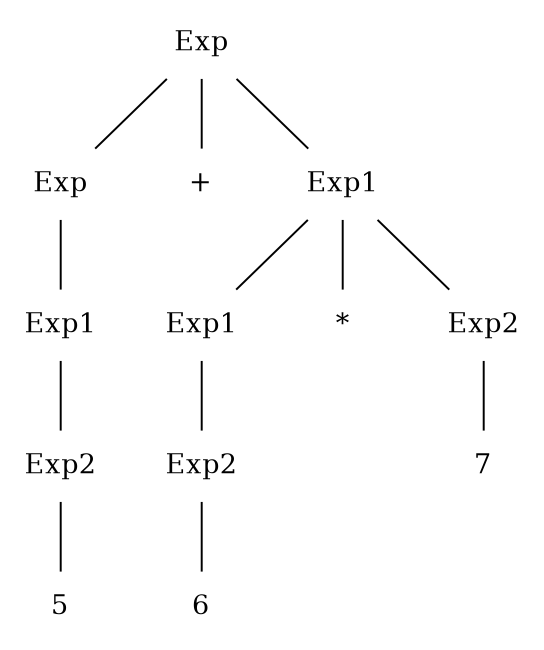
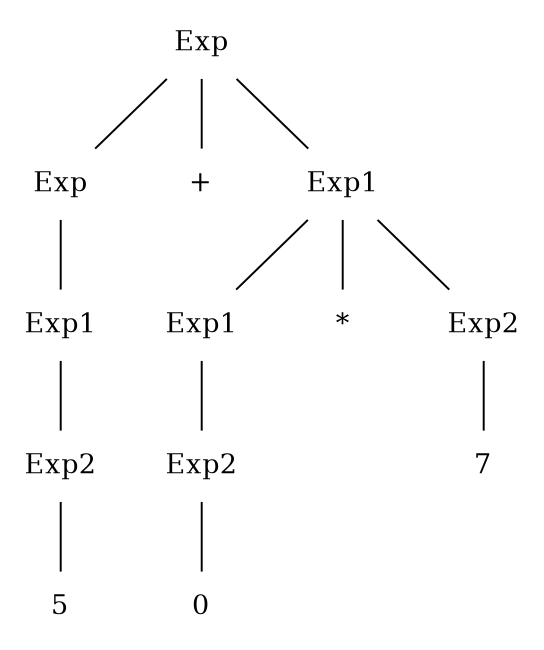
  graph {
    node [shape=plaintext style=solid]
    edge [style=solid]
    n1 [label=Exp]
    n2 [label=Exp]
    n3 [label="+"]
    n4 [label=Exp1]
    n5 [label=Exp1]
    n6 [label=Exp2]
    n7 [label=5]
    n8 [label=Exp1]
    n9 [label="*"]
    n10 [label=Exp2]
    n11 [label=Exp2]
-   n12 [label=6]
+   n12 [label=0]
    n13 [label=7]
    n1 -- n2
    n1 -- n3
    n1 -- n4
    n2 -- n5
    n4 -- n8
    n4 -- n9
    n4 -- n10
    n5 -- n6
    n6 -- n7
    n8 -- n11
    n10 -- n13
    n11 -- n12
  }
